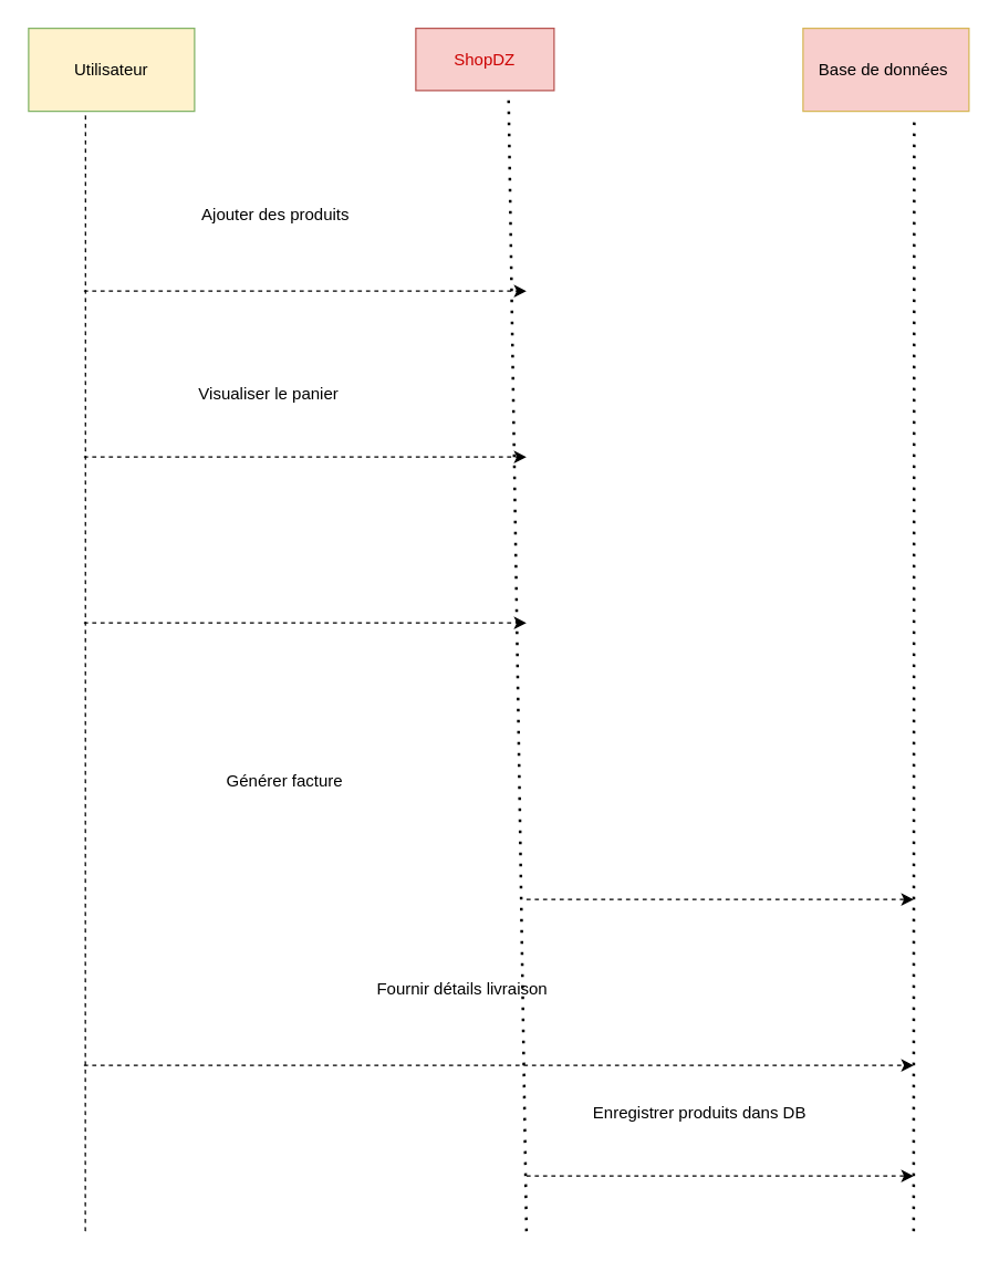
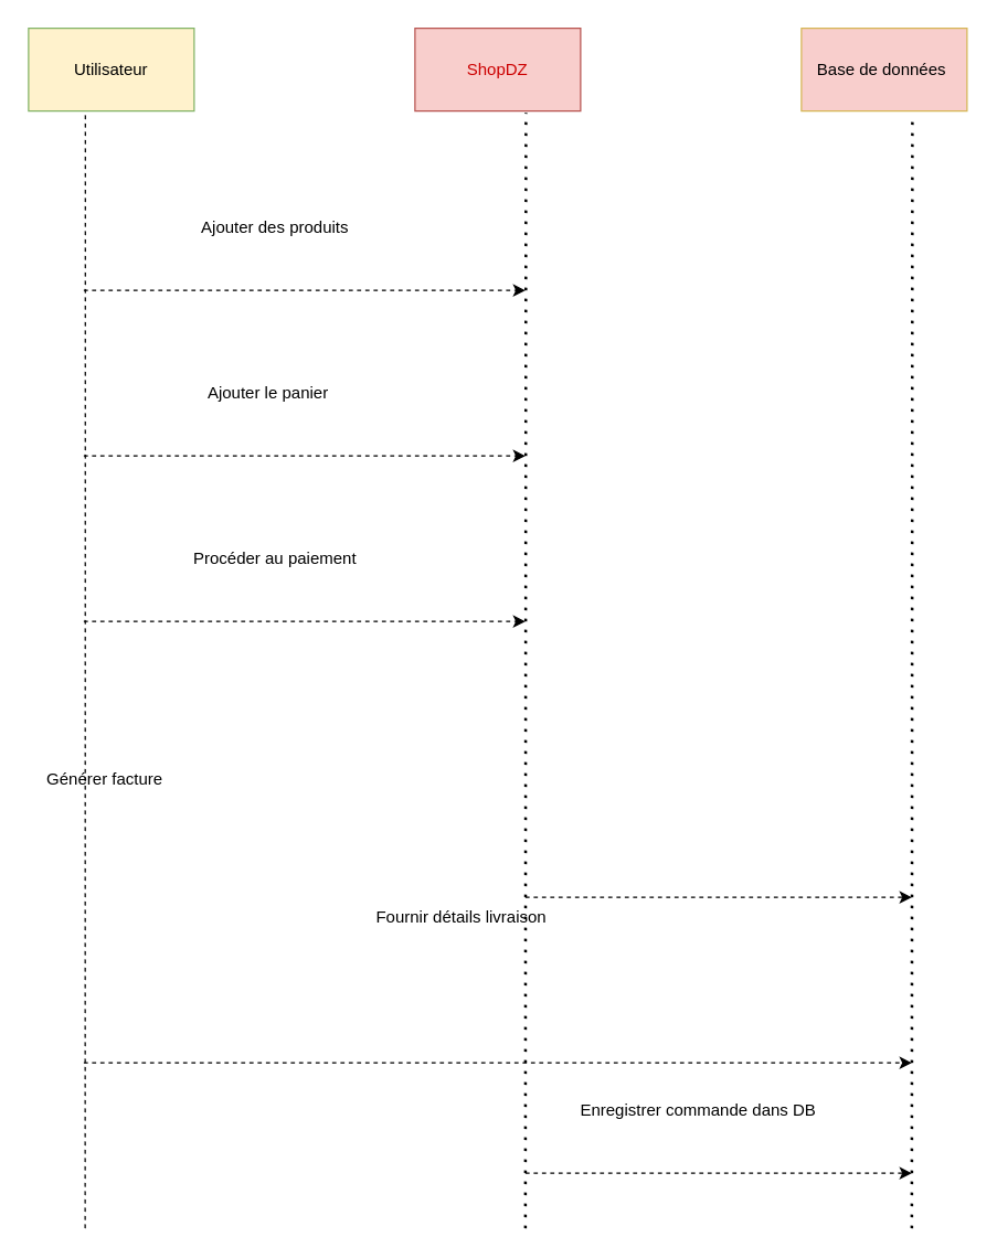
  <mxCell id="0" />
  <mxCell id="1" parent="0" />
  <mxCell id="2" value="&lt;font style=&quot;vertical-align: inherit;&quot;&gt;&lt;font style=&quot;vertical-align: inherit;&quot;&gt;Utilisateur&lt;/font&gt;&lt;/font&gt;" style="rounded=0;whiteSpace=wrap;html=1;fillColor=#fff2cc;strokeColor=#82b366;" vertex="1" parent="1"><mxGeometry x="20" y="20" width="120" height="60" as="geometry" /></mxCell>
  <mxCell id="3" value="&lt;font style=&quot;vertical-align: inherit;&quot;&gt;&lt;font style=&quot;vertical-align: inherit;&quot;&gt;Base de données&amp;nbsp;&lt;/font&gt;&lt;/font&gt;" style="rounded=0;whiteSpace=wrap;html=1;fillColor=#f8cecc;strokeColor=#d6b656;" vertex="1" parent="1"><mxGeometry x="580" y="20" width="120" height="60" as="geometry" /></mxCell>
- <mxCell id="4" value="&lt;font style=&quot;vertical-align: inherit;&quot;&gt;&lt;font color=&quot;#cc0000&quot; style=&quot;vertical-align: inherit;&quot;&gt;ShopDZ&lt;/font&gt;&lt;/font&gt;" style="rounded=0;whiteSpace=wrap;html=1;fillColor=#f8cecc;strokeColor=#b85450;" vertex="1" parent="1"><mxGeometry x="300" y="20" width="100" height="45" as="geometry" /></mxCell>
+ <mxCell id="4" value="&lt;font style=&quot;vertical-align: inherit;&quot;&gt;&lt;font color=&quot;#cc0000&quot; style=&quot;vertical-align: inherit;&quot;&gt;ShopDZ&lt;/font&gt;&lt;/font&gt;" style="rounded=0;whiteSpace=wrap;html=1;fillColor=#f8cecc;strokeColor=#b85450;" vertex="1" parent="1"><mxGeometry x="300" y="20" width="120" height="60" as="geometry" /></mxCell>
  <mxCell id="5" value="" style="endArrow=none;dashed=1;html=1;rounded=0;entryX=0.343;entryY=1.01;entryDx=0;entryDy=0;entryPerimeter=0;" edge="1" parent="1" target="2"><mxGeometry width="50" height="50" relative="1" as="geometry"><mxPoint x="61" y="890" as="sourcePoint" /><mxPoint x="450" y="260" as="targetPoint" /></mxGeometry></mxCell>
  <mxCell id="6" value="" style="endArrow=none;dashed=1;html=1;dashPattern=1 3;strokeWidth=2;rounded=0;entryX=0.67;entryY=1.023;entryDx=0;entryDy=0;entryPerimeter=0;" edge="1" parent="1" target="4"><mxGeometry width="50" height="50" relative="1" as="geometry"><mxPoint x="380" y="890" as="sourcePoint" /><mxPoint x="370" y="80" as="targetPoint" /></mxGeometry></mxCell>
  <mxCell id="7" value="" style="endArrow=classic;html=1;rounded=0;dashed=1;" edge="1" parent="1"><mxGeometry width="50" height="50" relative="1" as="geometry"><mxPoint x="60" y="210" as="sourcePoint" /><mxPoint x="380" y="210" as="targetPoint" /></mxGeometry></mxCell>
  <mxCell id="8" value="" style="endArrow=classic;html=1;rounded=0;dashed=1;" edge="1" parent="1"><mxGeometry width="50" height="50" relative="1" as="geometry"><mxPoint x="60" y="330" as="sourcePoint" /><mxPoint x="380" y="330" as="targetPoint" /></mxGeometry></mxCell>
  <mxCell id="9" value="" style="endArrow=classic;html=1;rounded=0;dashed=1;" edge="1" parent="1"><mxGeometry width="50" height="50" relative="1" as="geometry"><mxPoint x="60" y="450" as="sourcePoint" /><mxPoint x="380" y="450" as="targetPoint" /></mxGeometry></mxCell>
- <mxCell id="10" value="&lt;font style=&quot;vertical-align: inherit;&quot;&gt;&lt;font style=&quot;vertical-align: inherit;&quot;&gt;Ajouter des produits&amp;nbsp;&lt;/font&gt;&lt;/font&gt;" style="text;html=1;align=center;verticalAlign=middle;resizable=0;points=[];autosize=1;strokeColor=none;fillColor=none;" vertex="1" parent="1"><mxGeometry x="135" y="140" width="130" height="30" as="geometry" /></mxCell>
- <mxCell id="11" value="&lt;font style=&quot;vertical-align: inherit;&quot;&gt;&lt;font style=&quot;vertical-align: inherit;&quot;&gt;Visualiser le panier&amp;nbsp;&lt;/font&gt;&lt;/font&gt;" style="text;html=1;align=center;verticalAlign=middle;resizable=0;points=[];autosize=1;strokeColor=none;fillColor=none;" vertex="1" parent="1"><mxGeometry x="130" y="270" width="130" height="30" as="geometry" /></mxCell>
+ <mxCell id="10" value="&lt;font style=&quot;vertical-align: inherit;&quot;&gt;&lt;font style=&quot;vertical-align: inherit;&quot;&gt;Ajouter des produits&amp;nbsp;&lt;/font&gt;&lt;/font&gt;" style="text;html=1;align=center;verticalAlign=middle;resizable=0;points=[];autosize=1;strokeColor=none;fillColor=none;" vertex="1" parent="1"><mxGeometry x="135" y="150" width="130" height="30" as="geometry" /></mxCell>
+ <mxCell id="11" value="&lt;font style=&quot;vertical-align: inherit;&quot;&gt;&lt;font style=&quot;vertical-align: inherit;&quot;&gt;Ajouter le panier&amp;nbsp;&lt;/font&gt;&lt;/font&gt;" style="text;html=1;align=center;verticalAlign=middle;resizable=0;points=[];autosize=1;strokeColor=none;fillColor=none;" vertex="1" parent="1"><mxGeometry x="130" y="270" width="130" height="30" as="geometry" /></mxCell>
+ <mxCell id="12" value="&lt;font style=&quot;vertical-align: inherit;&quot;&gt;&lt;font style=&quot;vertical-align: inherit;&quot;&gt;Procéder au paiement&amp;nbsp;&lt;/font&gt;&lt;/font&gt;" style="text;html=1;align=center;verticalAlign=middle;resizable=0;points=[];autosize=1;strokeColor=none;fillColor=none;" vertex="1" parent="1"><mxGeometry x="130" y="390" width="140" height="30" as="geometry" /></mxCell>
  <mxCell id="13" value="" style="endArrow=none;dashed=1;html=1;dashPattern=1 3;strokeWidth=2;rounded=0;entryX=0.67;entryY=1.063;entryDx=0;entryDy=0;entryPerimeter=0;" edge="1" parent="1" target="3"><mxGeometry width="50" height="50" relative="1" as="geometry"><mxPoint x="660" y="890" as="sourcePoint" /><mxPoint x="650" y="80" as="targetPoint" /></mxGeometry></mxCell>
  <mxCell id="14" value="" style="endArrow=classic;html=1;rounded=0;dashed=1;" edge="1" parent="1"><mxGeometry width="50" height="50" relative="1" as="geometry"><mxPoint x="380" y="650" as="sourcePoint" /><mxPoint x="660" y="650" as="targetPoint" /></mxGeometry></mxCell>
- <mxCell id="15" value="Générer facture" style="text;html=1;align=center;verticalAlign=middle;resizable=0;points=[];autosize=1;strokeColor=none;fillColor=none;" vertex="1" parent="1"><mxGeometry x="150" y="550" width="110" height="30" as="geometry" /></mxCell>
- <mxCell id="16" value="Fournir détails livraison&amp;nbsp;" style="text;html=1;align=center;verticalAlign=middle;resizable=0;points=[];autosize=1;strokeColor=none;fillColor=none;" vertex="1" parent="1"><mxGeometry x="260" y="700" width="150" height="30" as="geometry" /></mxCell>
+ <mxCell id="15" value="Générer facture" style="text;html=1;align=center;verticalAlign=middle;resizable=0;points=[];autosize=1;strokeColor=none;fillColor=none;" vertex="1" parent="1"><mxGeometry x="20" y="550" width="110" height="30" as="geometry" /></mxCell>
+ <mxCell id="16" value="Fournir détails livraison&amp;nbsp;" style="text;html=1;align=center;verticalAlign=middle;resizable=0;points=[];autosize=1;strokeColor=none;fillColor=none;" vertex="1" parent="1"><mxGeometry x="260" y="650" width="150" height="30" as="geometry" /></mxCell>
  <mxCell id="17" value="" style="endArrow=classic;html=1;rounded=0;dashed=1;" edge="1" parent="1"><mxGeometry width="50" height="50" relative="1" as="geometry"><mxPoint x="60" y="770" as="sourcePoint" /><mxPoint x="660" y="770" as="targetPoint" /></mxGeometry></mxCell>
  <mxCell id="18" value="" style="endArrow=classic;html=1;rounded=0;dashed=1;" edge="1" parent="1"><mxGeometry width="50" height="50" relative="1" as="geometry"><mxPoint x="380" y="850" as="sourcePoint" /><mxPoint x="660" y="850" as="targetPoint" /></mxGeometry></mxCell>
- <mxCell id="19" value="Enregistrer produits dans DB" style="text;html=1;align=center;verticalAlign=middle;resizable=0;points=[];autosize=1;strokeColor=none;fillColor=none;" vertex="1" parent="1"><mxGeometry x="410" y="790" width="190" height="30" as="geometry" /></mxCell>
+ <mxCell id="19" value="Enregistrer commande dans DB" style="text;html=1;align=center;verticalAlign=middle;resizable=0;points=[];autosize=1;strokeColor=none;fillColor=none;" vertex="1" parent="1"><mxGeometry x="410" y="790" width="190" height="30" as="geometry" /></mxCell>
